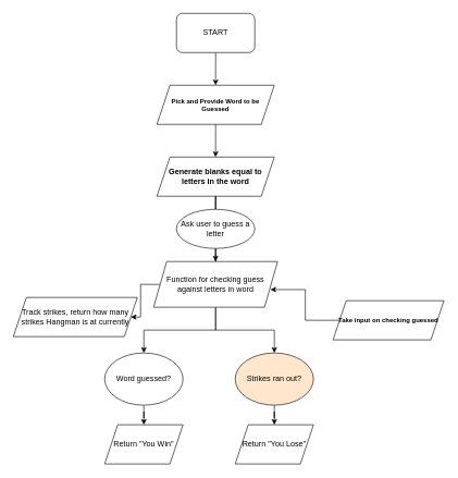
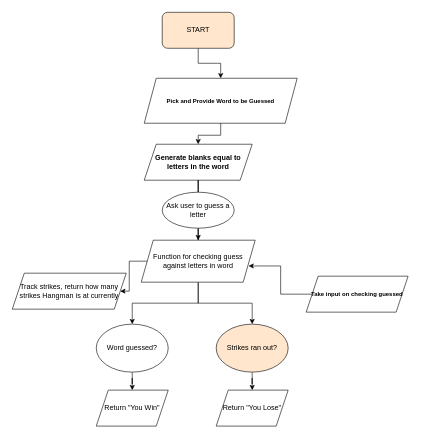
  <mxCell id="0" />
  <mxCell id="1" parent="0" />
  <mxCell id="2" style="edgeStyle=orthogonalEdgeStyle;rounded=0;orthogonalLoop=1;jettySize=auto;html=1;" edge="1" parent="1" source="22" target="7"><mxGeometry relative="1" as="geometry" /></mxCell>
- <mxCell id="3" value="&lt;h5&gt;Pick and Provide Word to be Guessed&lt;/h5&gt;" style="shape=parallelogram;perimeter=parallelogramPerimeter;whiteSpace=wrap;html=1;fixedSize=1;" vertex="1" parent="1"><mxGeometry x="240" y="130" width="180" height="60" as="geometry" /></mxCell>
+ <mxCell id="3" value="&lt;h5&gt;Pick and Provide Word to be Guessed&lt;/h5&gt;" style="shape=parallelogram;perimeter=parallelogramPerimeter;whiteSpace=wrap;html=1;fixedSize=1;" vertex="1" parent="1"><mxGeometry x="240" y="130" width="255" height="75" as="geometry" /></mxCell>
  <mxCell id="4" style="edgeStyle=orthogonalEdgeStyle;rounded=0;orthogonalLoop=1;jettySize=auto;html=1;" edge="1" parent="1" source="7" target="9"><mxGeometry relative="1" as="geometry" /></mxCell>
  <mxCell id="5" style="edgeStyle=orthogonalEdgeStyle;rounded=0;orthogonalLoop=1;jettySize=auto;html=1;" edge="1" parent="1" source="7" target="12"><mxGeometry relative="1" as="geometry" /></mxCell>
  <mxCell id="6" style="edgeStyle=orthogonalEdgeStyle;rounded=0;orthogonalLoop=1;jettySize=auto;html=1;" edge="1" parent="1" source="7" target="14"><mxGeometry relative="1" as="geometry" /></mxCell>
  <mxCell id="7" value="Function for checking guess against letters in word" style="shape=parallelogram;perimeter=parallelogramPerimeter;whiteSpace=wrap;html=1;fixedSize=1;" vertex="1" parent="1"><mxGeometry x="235" y="400" width="190" height="70" as="geometry" /></mxCell>
  <mxCell id="8" value="&lt;h5&gt;Take input on checking guessed&lt;/h5&gt;" style="shape=parallelogram;perimeter=parallelogramPerimeter;whiteSpace=wrap;html=1;fixedSize=1;" vertex="1" parent="1"><mxGeometry x="510" y="460" width="170" height="60" as="geometry" /></mxCell>
  <mxCell id="9" value="Track strikes, return how many strikes Hangman is at currently" style="shape=parallelogram;perimeter=parallelogramPerimeter;whiteSpace=wrap;html=1;fixedSize=1;" vertex="1" parent="1"><mxGeometry x="20" y="455" width="190" height="60" as="geometry" /></mxCell>
  <mxCell id="10" style="edgeStyle=orthogonalEdgeStyle;rounded=0;orthogonalLoop=1;jettySize=auto;html=1;entryX=0.942;entryY=0.614;entryDx=0;entryDy=0;entryPerimeter=0;" edge="1" parent="1" source="8" target="7"><mxGeometry relative="1" as="geometry" /></mxCell>
  <mxCell id="11" style="edgeStyle=orthogonalEdgeStyle;rounded=0;orthogonalLoop=1;jettySize=auto;html=1;" edge="1" parent="1" source="12" target="15"><mxGeometry relative="1" as="geometry" /></mxCell>
  <mxCell id="12" value="Word guessed?&lt;span style=&quot;color: rgba(0, 0, 0, 0); font-family: monospace; font-size: 0px; text-align: start; text-wrap-mode: nowrap;&quot;&gt;%3CmxGraphModel%3E%3Croot%3E%3CmxCell%20id%3D%220%22%2F%3E%3CmxCell%20id%3D%221%22%20parent%3D%220%22%2F%3E%3CmxCell%20id%3D%222%22%20style%3D%22edgeStyle%3DorthogonalEdgeStyle%3Brounded%3D0%3BorthogonalLoop%3D1%3BjettySize%3Dauto%3Bhtml%3D1%3B%22%20edge%3D%221%22%20parent%3D%221%22%3E%3CmxGeometry%20relative%3D%221%22%20as%3D%22geometry%22%3E%3CmxPoint%20x%3D%22770%22%20y%3D%22180%22%20as%3D%22targetPoint%22%2F%3E%3CmxPoint%20x%3D%22700%22%20y%3D%22170%22%20as%3D%22sourcePoint%22%2F%3E%3C%2FmxGeometry%3E%3C%2FmxCell%3E%3C%2Froot%3E%3C%2FmxGraphModel%3E&lt;/span&gt;" style="ellipse;whiteSpace=wrap;html=1;" vertex="1" parent="1"><mxGeometry x="160" y="540" width="120" height="80" as="geometry" /></mxCell>
  <mxCell id="13" style="edgeStyle=orthogonalEdgeStyle;rounded=0;orthogonalLoop=1;jettySize=auto;html=1;" edge="1" parent="1" source="14" target="16"><mxGeometry relative="1" as="geometry" /></mxCell>
  <mxCell id="14" value="Strikes ran out?" style="ellipse;whiteSpace=wrap;html=1;fillColor=#ffe6cc;" vertex="1" parent="1"><mxGeometry x="360" y="540" width="120" height="80" as="geometry" /></mxCell>
  <mxCell id="15" value="Return &quot;You Win&quot;" style="shape=parallelogram;perimeter=parallelogramPerimeter;whiteSpace=wrap;html=1;fixedSize=1;" vertex="1" parent="1"><mxGeometry x="160" y="650" width="120" height="60" as="geometry" /></mxCell>
  <mxCell id="16" value="Return &quot;You Lose&lt;span style=&quot;background-color: initial;&quot;&gt;&quot;&lt;/span&gt;" style="shape=parallelogram;perimeter=parallelogramPerimeter;whiteSpace=wrap;html=1;fixedSize=1;" vertex="1" parent="1"><mxGeometry x="360" y="650" width="120" height="60" as="geometry" /></mxCell>
  <mxCell id="17" style="edgeStyle=orthogonalEdgeStyle;rounded=0;orthogonalLoop=1;jettySize=auto;html=1;" edge="1" parent="1" source="18" target="3"><mxGeometry relative="1" as="geometry" /></mxCell>
- <mxCell id="18" value="START" style="rounded=1;whiteSpace=wrap;html=1;" vertex="1" parent="1"><mxGeometry x="270" y="20" width="120" height="60" as="geometry" /></mxCell>
+ <mxCell id="18" value="START" style="rounded=1;whiteSpace=wrap;html=1;fillColor=#ffe6cc;" vertex="1" parent="1"><mxGeometry x="270" y="20" width="120" height="60" as="geometry" /></mxCell>
  <mxCell id="19" value="" style="edgeStyle=orthogonalEdgeStyle;rounded=0;orthogonalLoop=1;jettySize=auto;html=1;" edge="1" parent="1" source="3" target="20"><mxGeometry relative="1" as="geometry"><mxPoint x="330" y="190" as="sourcePoint" /><mxPoint x="330" y="270" as="targetPoint" /></mxGeometry></mxCell>
  <mxCell id="20" value="&lt;h4&gt;Generate blanks equal to letters in the word&lt;/h4&gt;" style="shape=parallelogram;perimeter=parallelogramPerimeter;whiteSpace=wrap;html=1;fixedSize=1;" vertex="1" parent="1"><mxGeometry x="240" y="240" width="180" height="60" as="geometry" /></mxCell>
  <mxCell id="21" value="" style="edgeStyle=orthogonalEdgeStyle;rounded=0;orthogonalLoop=1;jettySize=auto;html=1;endArrow=none;" edge="1" parent="1" source="20" target="22"><mxGeometry relative="1" as="geometry"><mxPoint x="330" y="300" as="sourcePoint" /><mxPoint x="330" y="400" as="targetPoint" /></mxGeometry></mxCell>
  <mxCell id="22" value="Ask user to guess a letter" style="ellipse;whiteSpace=wrap;html=1;" vertex="1" parent="1"><mxGeometry x="270" y="320" width="120" height="60" as="geometry" /></mxCell>
